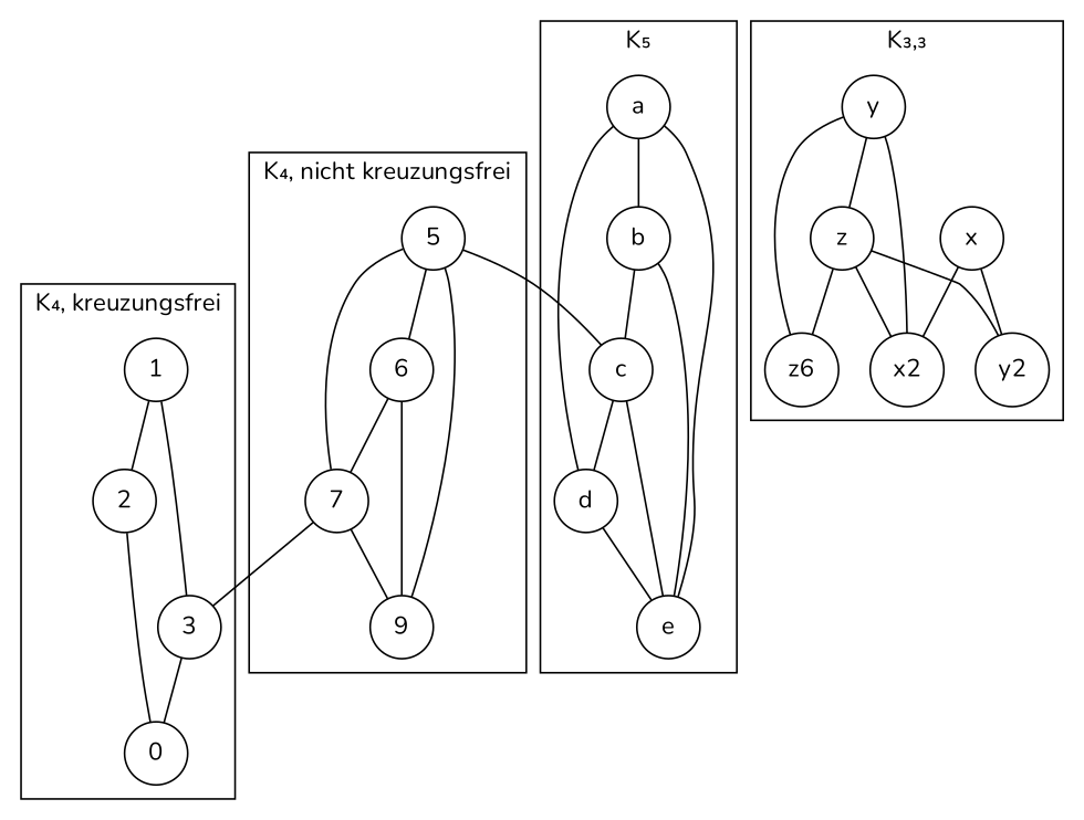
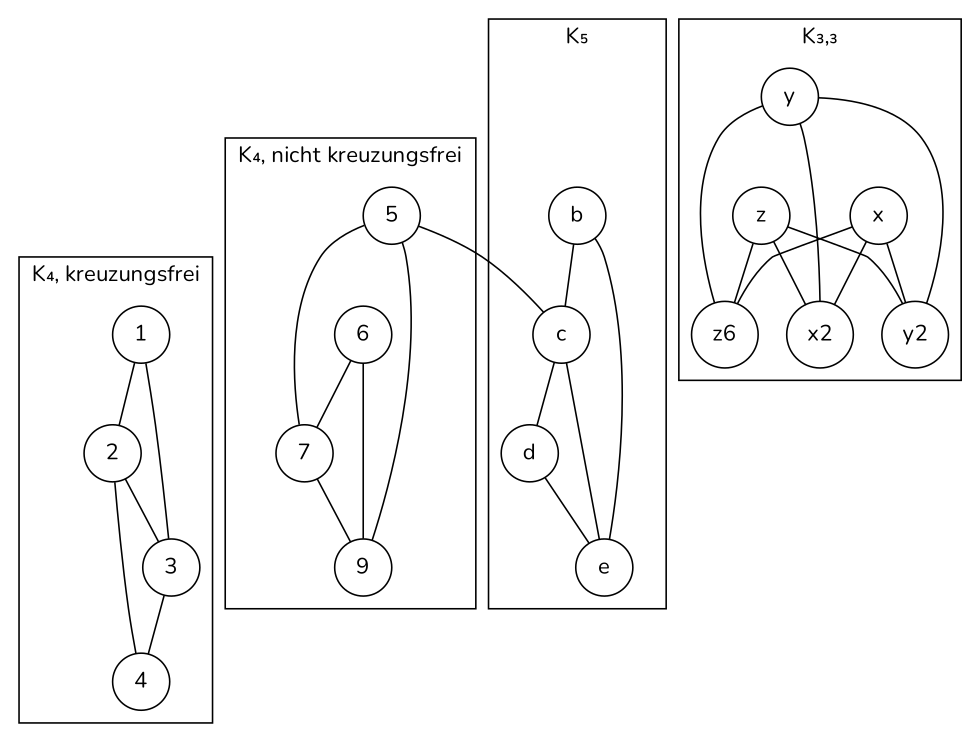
  graph {
    fontname=Nunito
    node [fontname=Nunito shape=circle]
    edge [fontname=Nunito]
    1
    2
    3
-   4 [label=0]
+   4
    5
    6
    7
    n8 [label=9]
-   a
    b
    c
    d
    e
    x
    x2
    y2
    n17 [label=z6]
    y
    z
    subgraph cluster_1 {
      label="K₄, kreuzungsfrei"
      1
      2
      3
      4
    }
    subgraph cluster_2 {
      label="K₄, nicht kreuzungsfrei"
      5
      6
      7
      n8
    }
    subgraph cluster_3 {
      label="K₅"
-     a
      b
      c
      d
      e
    }
    subgraph cluster_4 {
      label="K₃,₃"
      x
      x2
      y2
      n17
      y
      z
    }
    1 -- 2
    1 -- 3
-   7 -- 3
+   2 -- 3
    3 -- 4
    4 -- 2
-   5 -- 6
    5 -- 7
    5 -- n8
    5 -- c
    6 -- 7
    7 -- n8
    n8 -- 6
-   a -- b
-   a -- d
-   a -- e
    b -- c
    b -- e
    c -- d
    c -- e
    d -- e
    x -- x2
    x -- y2
+   x -- n17
    y -- x2
-   y -- z
+   y -- y2
    y -- n17
    z -- x2
    z -- y2
    z -- n17
  }
